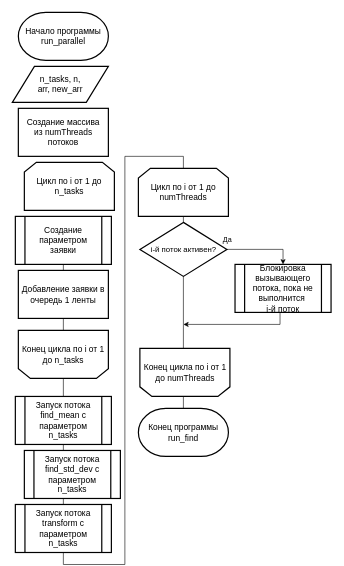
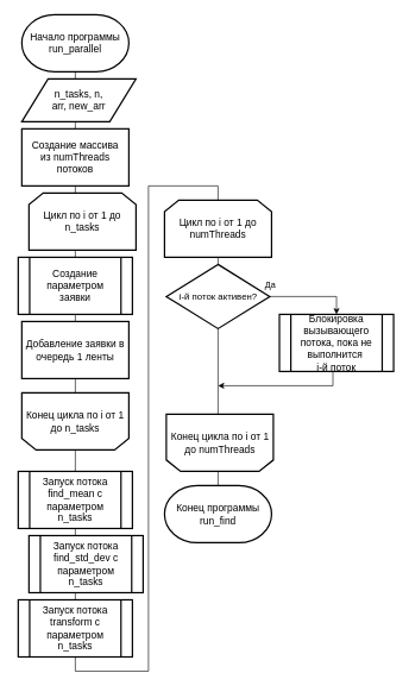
  <mxCell id="0" />
  <mxCell id="1" parent="0" />
  <mxCell id="2" style="edgeStyle=orthogonalEdgeStyle;rounded=0;orthogonalLoop=1;jettySize=auto;html=1;exitX=0.5;exitY=1;exitDx=0;exitDy=0;entryX=0.5;entryY=1;entryDx=0;entryDy=0;endArrow=none;endFill=0;entryPerimeter=0;" parent="1" source="8" edge="1"><mxGeometry relative="1" as="geometry"><mxPoint x="105" y="640" as="sourcePoint" /><mxPoint x="105" y="450" as="targetPoint" /></mxGeometry></mxCell>
+ <mxCell id="3" style="edgeStyle=orthogonalEdgeStyle;rounded=0;orthogonalLoop=1;jettySize=auto;html=1;exitX=0.5;exitY=1;exitDx=0;exitDy=0;entryX=0.5;entryY=1;entryDx=0;entryDy=0;endArrow=none;endFill=0;entryPerimeter=0;" parent="1" source="15" target="5" edge="1"><mxGeometry relative="1" as="geometry"><mxPoint x="105" y="450" as="sourcePoint" /><mxPoint x="110" y="1280" as="targetPoint" /><Array as="points"><mxPoint x="105" y="350" /><mxPoint x="105" y="350" /></Array></mxGeometry></mxCell>
  <mxCell id="4" value="Конец программы run_find" style="strokeWidth=2;html=1;shape=mxgraph.flowchart.terminator;whiteSpace=wrap;fontSize=14;" parent="1" vertex="1"><mxGeometry x="230" y="680" width="150" height="80" as="geometry" /></mxCell>
  <mxCell id="5" value="&lt;font style=&quot;font-size: 14px&quot;&gt;Начало программы run_parallel&lt;/font&gt;" style="strokeWidth=2;html=1;shape=mxgraph.flowchart.terminator;whiteSpace=wrap;fontSize=14;fontFamily=Helvetica;" parent="1" vertex="1"><mxGeometry x="30" y="20" width="150" height="80" as="geometry" /></mxCell>
  <mxCell id="6" value="Создание массива из&amp;nbsp;numThreads потоков" style="rounded=0;whiteSpace=wrap;html=1;strokeWidth=2;fontSize=14;" parent="1" vertex="1"><mxGeometry x="30" y="180" width="150" height="80" as="geometry" /></mxCell>
  <mxCell id="7" style="edgeStyle=orthogonalEdgeStyle;rounded=0;orthogonalLoop=1;jettySize=auto;html=1;exitX=0.5;exitY=0;exitDx=0;exitDy=0;entryX=0.5;entryY=0;entryDx=0;entryDy=0;endArrow=none;endFill=0;" edge="1" parent="1" source="8" target="20"><mxGeometry relative="1" as="geometry" /></mxCell>
  <mxCell id="8" value="&lt;span style=&quot;font-size: 14px&quot;&gt;Конец цикла&amp;nbsp;&lt;/span&gt;&lt;span style=&quot;font-size: 14px&quot;&gt;по i от 1 до&amp;nbsp;&lt;/span&gt;&lt;span style=&quot;font-size: 14px&quot;&gt;n_tasks&lt;/span&gt;&lt;span style=&quot;color: rgba(0 , 0 , 0 , 0) ; font-family: monospace ; font-size: 0px&quot;&gt;%3CmxGraphModel%3E%3Croot%3E%3CmxCell%20id%3D%220%22%2F%3E%3CmxCell%20id%3D%221%22%20parent%3D%220%22%2F%3E%3CmxCell%20id%3D%222%22%20value%3D%22%26lt%3Bspan%20style%3D%26quot%3Bfont-size%3A%2014px%26quot%3B%26gt%3B%D0%A6%D0%B8%D0%BA%D0%BB%20%D0%BF%D0%BE%20x%20%D0%BE%D1%82%200%20%D0%B4%D0%BE%20%D0%B7%D0%BD%D0%B0%D1%87%D0%B5%D0%BD%D0%B8%D1%8F%20%D1%88%D0%B8%D1%80%D0%B8%D0%BD%D1%8B%20%D1%8D%D0%BA%D1%80%D0%B0%D0%BD%D0%B0%26lt%3B%2Fspan%26gt%3B%22%20style%3D%22shape%3DloopLimit%3BwhiteSpace%3Dwrap%3Bhtml%3D1%3BstrokeWidth%3D2%3B%22%20vertex%3D%221%22%20parent%3D%221%22%3E%3CmxGeometry%20x%3D%22810%22%20y%3D%2252%22%20width%3D%22140%22%20height%3D%2270%22%20as%3D%22geometry%22%2F%3E%3C%2FmxCell%3E%3CmxCell%20id%3D%223%22%20value%3D%22%26lt%3Bspan%20style%3D%26quot%3Bfont-size%3A%2014px%26quot%3B%26gt%3B%D0%9A%D0%BE%D0%BD%D0%B5%D1%86%20%D1%86%D0%B8%D0%BA%D0%BB%D0%B0%26amp%3Bnbsp%3B%26lt%3B%2Fspan%26gt%3B%26lt%3Bspan%20style%3D%26quot%3Bfont-size%3A%2014px%26quot%3B%26gt%3B%D0%BF%D0%BE%20x%20%D0%BE%D1%82%200%20%D0%B4%D0%BE%20%D0%B7%D0%BD%D0%B0%D1%87%D0%B5%D0%BD%D0%B8%D1%8F%20%D1%88%D0%B8%D1%80%D0%B8%D0%BD%D1%8B%20%D1%8D%D0%BA%D1%80%D0%B0%D0%BD%D0%B0%26lt%3B%2Fspan%26gt%3B%22%20style%3D%22shape%3DloopLimit%3BwhiteSpace%3Dwrap%3Bhtml%3D1%3BstrokeWidth%3D2%3Bdirection%3Dwest%3B%22%20vertex%3D%221%22%20parent%3D%221%22%3E%3CmxGeometry%20x%3D%22810%22%20y%3D%22550%22%20width%3D%22140%22%20height%3D%2270%22%20as%3D%22geometry%22%2F%3E%3C%2FmxCell%3E%3C%2Froot%3E%3C%2FmxGraphModel%3E&lt;/span&gt;&lt;span style=&quot;color: rgba(0 , 0 , 0 , 0) ; font-family: monospace ; font-size: 0px&quot;&gt;%3CmxGraphModel%3E%3Croot%3E%3CmxCell%20id%3D%220%22%2F%3E%3CmxCell%20id%3D%221%22%20parent%3D%220%22%2F%3E%3CmxCell%20id%3D%222%22%20value%3D%22%26lt%3Bspan%20style%3D%26quot%3Bfont-size%3A%2014px%26quot%3B%26gt%3B%D0%A6%D0%B8%D0%BA%D0%BB%20%D0%BF%D0%BE%20x%20%D0%BE%D1%82%200%20%D0%B4%D0%BE%20%D0%B7%D0%BD%D0%B0%D1%87%D0%B5%D0%BD%D0%B8%D1%8F%20%D1%88%D0%B8%D1%80%D0%B8%D0%BD%D1%8B%20%D1%8D%D0%BA%D1%80%D0%B0%D0%BD%D0%B0%26lt%3B%2Fspan%26gt%3B%22%20style%3D%22shape%3DloopLimit%3BwhiteSpace%3Dwrap%3Bhtml%3D1%3BstrokeWidth%3D2%3B%22%20vertex%3D%221%22%20parent%3D%221%22%3E%3CmxGeometry%20x%3D%22810%22%20y%3D%2252%22%20width%3D%22140%22%20height%3D%2270%22%20as%3D%22geometry%22%2F%3E%3C%2FmxCell%3E%3CmxCell%20id%3D%223%22%20value%3D%22%26lt%3Bspan%20style%3D%26quot%3Bfont-size%3A%2014px%26quot%3B%26gt%3B%D0%9A%D0%BE%D0%BD%D0%B5%D1%86%20%D1%86%D0%B8%D0%BA%D0%BB%D0%B0%26amp%3Bnbsp%3B%26lt%3B%2Fspan%26gt%3B%26lt%3Bspan%20style%3D%26quot%3Bfont-size%3A%2014px%26quot%3B%26gt%3B%D0%BF%D0%BE%20x%20%D0%BE%D1%82%200%20%D0%B4%D0%BE%20%D0%B7%D0%BD%D0%B0%D1%87%D0%B5%D0%BD%D0%B8%D1%8F%20%D1%88%D0%B8%D1%80%D0%B8%D0%BD%D1%8B%20%D1%8D%D0%BA%D1%80%D0%B0%D0%BD%D0%B0%26lt%3B%2Fspan%26gt%3B%22%20style%3D%22shape%3DloopLimit%3BwhiteSpace%3Dwrap%3Bhtml%3D1%3BstrokeWidth%3D2%3Bdirection%3Dwest%3B%22%20vertex%3D%221%22%20parent%3D%221%22%3E%3CmxGeometry%20x%3D%22810%22%20y%3D%22550%22%20width%3D%22140%22%20height%3D%2270%22%20as%3D%22geometry%22%2F%3E%3C%2FmxCell%3E%3C%2Froot%3E%3C%2FmxGraphModel%3E&lt;/span&gt;" style="shape=loopLimit;whiteSpace=wrap;html=1;strokeWidth=2;direction=west;" parent="1" vertex="1"><mxGeometry x="30" y="550" width="150" height="80" as="geometry" /></mxCell>
  <mxCell id="9" value="Добавление заявки в очередь 1 ленты" style="rounded=0;whiteSpace=wrap;html=1;strokeWidth=2;fontSize=14;" parent="1" vertex="1"><mxGeometry x="30" y="450" width="150" height="80" as="geometry" /></mxCell>
  <mxCell id="10" value="&lt;span style=&quot;font-size: 14px&quot;&gt;Цикл по i от 1 до n_tasks&lt;/span&gt;" style="shape=loopLimit;whiteSpace=wrap;html=1;strokeWidth=2;" parent="1" vertex="1"><mxGeometry x="40" y="270" width="150" height="80" as="geometry" /></mxCell>
  <mxCell id="11" value="&lt;span style=&quot;font-size: 14px&quot;&gt;Цикл по i от 1 до numThreads&lt;/span&gt;&lt;span style=&quot;color: rgba(0 , 0 , 0 , 0) ; font-family: monospace ; font-size: 0px&quot;&gt;%3CmxGraphModel%3E%3Croot%3E%3CmxCell%20id%3D%220%22%2F%3E%3CmxCell%20id%3D%221%22%20parent%3D%220%22%2F%3E%3CmxCell%20id%3D%222%22%20value%3D%22%26lt%3Bspan%20style%3D%26quot%3Bfont-size%3A%2014px%26quot%3B%26gt%3B%D0%A6%D0%B8%D0%BA%D0%BB%20%D0%BF%D0%BE%20x%20%D0%BE%D1%82%200%20%D0%B4%D0%BE%20%D0%B7%D0%BD%D0%B0%D1%87%D0%B5%D0%BD%D0%B8%D1%8F%20%D1%88%D0%B8%D1%80%D0%B8%D0%BD%D1%8B%20%D1%8D%D0%BA%D1%80%D0%B0%D0%BD%D0%B0%26lt%3B%2Fspan%26gt%3B%22%20style%3D%22shape%3DloopLimit%3BwhiteSpace%3Dwrap%3Bhtml%3D1%3BstrokeWidth%3D2%3B%22%20vertex%3D%221%22%20parent%3D%221%22%3E%3CmxGeometry%20x%3D%22810%22%20y%3D%2252%22%20width%3D%22140%22%20height%3D%2270%22%20as%3D%22geometry%22%2F%3E%3C%2FmxCell%3E%3CmxCell%20id%3D%223%22%20value%3D%22%26lt%3Bspan%20style%3D%26quot%3Bfont-size%3A%2014px%26quot%3B%26gt%3B%D0%9A%D0%BE%D0%BD%D0%B5%D1%86%20%D1%86%D0%B8%D0%BA%D0%BB%D0%B0%26amp%3Bnbsp%3B%26lt%3B%2Fspan%26gt%3B%26lt%3Bspan%20style%3D%26quot%3Bfont-size%3A%2014px%26quot%3B%26gt%3B%D0%BF%D0%BE%20x%20%D0%BE%D1%82%200%20%D0%B4%D0%BE%20%D0%B7%D0%BD%D0%B0%D1%87%D0%B5%D0%BD%D0%B8%D1%8F%20%D1%88%D0%B8%D1%80%D0%B8%D0%BD%D1%8B%20%D1%8D%D0%BA%D1%80%D0%B0%D0%BD%D0%B0%26lt%3B%2Fspan%26gt%3B%22%20style%3D%22shape%3DloopLimit%3BwhiteSpace%3Dwrap%3Bhtml%3D1%3BstrokeWidth%3D2%3Bdirection%3Dwest%3B%22%20vertex%3D%221%22%20parent%3D%221%22%3E%3CmxGeometry%20x%3D%22810%22%20y%3D%22550%22%20width%3D%22140%22%20height%3D%2270%22%20as%3D%22geometry%22%2F%3E%3C%2FmxCell%3E%3C%2Froot%3E%3C%2FmxGraphModel%3E&lt;/span&gt;&lt;span style=&quot;color: rgba(0 , 0 , 0 , 0) ; font-family: monospace ; font-size: 0px&quot;&gt;%3CmxGraphModel%3E%3Croot%3E%3CmxCell%20id%3D%220%22%2F%3E%3CmxCell%20id%3D%221%22%20parent%3D%220%22%2F%3E%3CmxCell%20id%3D%222%22%20value%3D%22%26lt%3Bspan%20style%3D%26quot%3Bfont-size%3A%2014px%26quot%3B%26gt%3B%D0%A6%D0%B8%D0%BA%D0%BB%20%D0%BF%D0%BE%20x%20%D0%BE%D1%82%200%20%D0%B4%D0%BE%20%D0%B7%D0%BD%D0%B0%D1%87%D0%B5%D0%BD%D0%B8%D1%8F%20%D1%88%D0%B8%D1%80%D0%B8%D0%BD%D1%8B%20%D1%8D%D0%BA%D1%80%D0%B0%D0%BD%D0%B0%26lt%3B%2Fspan%26gt%3B%22%20style%3D%22shape%3DloopLimit%3BwhiteSpace%3Dwrap%3Bhtml%3D1%3BstrokeWidth%3D2%3B%22%20vertex%3D%221%22%20parent%3D%221%22%3E%3CmxGeometry%20x%3D%22810%22%20y%3D%2252%22%20width%3D%22140%22%20height%3D%2270%22%20as%3D%22geometry%22%2F%3E%3C%2FmxCell%3E%3CmxCell%20id%3D%223%22%20value%3D%22%26lt%3Bspan%20style%3D%26quot%3Bfont-size%3A%2014px%26quot%3B%26gt%3B%D0%9A%D0%BE%D0%BD%D0%B5%D1%86%20%D1%86%D0%B8%D0%BA%D0%BB%D0%B0%26amp%3Bnbsp%3B%26lt%3B%2Fspan%26gt%3B%26lt%3Bspan%20style%3D%26quot%3Bfont-size%3A%2014px%26quot%3B%26gt%3B%D0%BF%D0%BE%20x%20%D0%BE%D1%82%200%20%D0%B4%D0%BE%20%D0%B7%D0%BD%D0%B0%D1%87%D0%B5%D0%BD%D0%B8%D1%8F%20%D1%88%D0%B8%D1%80%D0%B8%D0%BD%D1%8B%20%D1%8D%D0%BA%D1%80%D0%B0%D0%BD%D0%B0%26lt%3B%2Fspan%26gt%3B%22%20style%3D%22shape%3DloopLimit%3BwhiteSpace%3Dwrap%3Bhtml%3D1%3BstrokeWidth%3D2%3Bdirection%3Dwest%3B%22%20vertex%3D%221%22%20parent%3D%221%22%3E%3CmxGeometry%20x%3D%22810%22%20y%3D%22550%22%20width%3D%22140%22%20height%3D%2270%22%20as%3D%22geometry%22%2F%3E%3C%2FmxCell%3E%3C%2Froot%3E%3C%2FmxGraphModel%3E&lt;/span&gt;" style="shape=loopLimit;whiteSpace=wrap;html=1;strokeWidth=2;" parent="1" vertex="1"><mxGeometry x="230" y="280" width="150" height="80" as="geometry" /></mxCell>
- <mxCell id="12" value="&lt;font style=&quot;font-size: 14px&quot;&gt;n_tasks, n, &lt;br&gt;arr, new_arr&lt;br&gt;&lt;/font&gt;" style="shape=parallelogram;html=1;strokeWidth=2;perimeter=parallelogramPerimeter;whiteSpace=wrap;rounded=0;arcSize=12;size=0.23;fontSize=13;" parent="1" vertex="1"><mxGeometry x="20" y="110" width="160" height="60" as="geometry" /></mxCell>
+ <mxCell id="12" value="&lt;font style=&quot;font-size: 14px&quot;&gt;n_tasks, n, &lt;br&gt;arr, new_arr&lt;br&gt;&lt;/font&gt;" style="shape=parallelogram;html=1;strokeWidth=2;perimeter=parallelogramPerimeter;whiteSpace=wrap;rounded=0;arcSize=12;size=0.23;fontSize=13;" parent="1" vertex="1"><mxGeometry x="30" y="110" width="160" height="60" as="geometry" /></mxCell>
  <mxCell id="13" style="edgeStyle=orthogonalEdgeStyle;rounded=0;orthogonalLoop=1;jettySize=auto;html=1;exitX=0.5;exitY=1;exitDx=0;exitDy=0;endArrow=classic;endFill=1;" edge="1" parent="1"><mxGeometry relative="1" as="geometry"><mxPoint x="305" y="540" as="targetPoint" /><mxPoint x="466" y="520" as="sourcePoint" /><Array as="points"><mxPoint x="466" y="540" /><mxPoint x="305" y="540" /></Array></mxGeometry></mxCell>
  <mxCell id="14" value="Блокировка вызывающего потока, пока не выполнится&amp;nbsp;&lt;br&gt;i-й поток&lt;br&gt;" style="shape=process;whiteSpace=wrap;html=1;backgroundOutline=1;strokeWidth=2;fontSize=14;" parent="1" vertex="1"><mxGeometry x="391" y="440" width="160" height="80" as="geometry" /></mxCell>
  <mxCell id="15" value="Создание параметром заявки" style="shape=process;whiteSpace=wrap;html=1;backgroundOutline=1;strokeWidth=2;fontSize=14;" vertex="1" parent="1"><mxGeometry x="25" y="360" width="160" height="80" as="geometry" /></mxCell>
  <mxCell id="16" style="edgeStyle=orthogonalEdgeStyle;rounded=0;orthogonalLoop=1;jettySize=auto;html=1;exitX=0.5;exitY=1;exitDx=0;exitDy=0;entryX=0.5;entryY=1;entryDx=0;entryDy=0;endArrow=none;endFill=0;entryPerimeter=0;" edge="1" parent="1" target="15"><mxGeometry relative="1" as="geometry"><mxPoint x="105" y="450" as="sourcePoint" /><mxPoint x="105" y="100" as="targetPoint" /><Array as="points" /></mxGeometry></mxCell>
  <mxCell id="17" value="Запуск потока find_mean с параметром n_tasks" style="shape=process;whiteSpace=wrap;html=1;backgroundOutline=1;strokeWidth=2;fontSize=14;" vertex="1" parent="1"><mxGeometry x="25" y="660" width="160" height="80" as="geometry" /></mxCell>
  <mxCell id="18" value="Запуск потока find_std_dev с параметром n_tasks" style="shape=process;whiteSpace=wrap;html=1;backgroundOutline=1;strokeWidth=2;fontSize=14;" vertex="1" parent="1"><mxGeometry x="40" y="750" width="160" height="80" as="geometry" /></mxCell>
  <mxCell id="19" style="edgeStyle=orthogonalEdgeStyle;rounded=0;orthogonalLoop=1;jettySize=auto;html=1;exitX=0.5;exitY=1;exitDx=0;exitDy=0;entryX=0.5;entryY=0;entryDx=0;entryDy=0;endArrow=none;endFill=0;" edge="1" parent="1" source="20" target="11"><mxGeometry relative="1" as="geometry" /></mxCell>
  <mxCell id="20" value="Запуск потока transform с параметром n_tasks" style="shape=process;whiteSpace=wrap;html=1;backgroundOutline=1;strokeWidth=2;fontSize=14;" vertex="1" parent="1"><mxGeometry x="25" y="840" width="160" height="80" as="geometry" /></mxCell>
  <mxCell id="21" value="Да" style="edgeStyle=orthogonalEdgeStyle;rounded=0;orthogonalLoop=1;jettySize=auto;html=1;entryX=0.5;entryY=0;entryDx=0;entryDy=0;endArrow=classic;endFill=1;fontSize=12;" edge="1" parent="1" source="23" target="14"><mxGeometry x="-1" y="15" relative="1" as="geometry"><mxPoint as="offset" /></mxGeometry></mxCell>
  <mxCell id="22" style="edgeStyle=orthogonalEdgeStyle;rounded=0;orthogonalLoop=1;jettySize=auto;html=1;exitX=0.5;exitY=1;exitDx=0;exitDy=0;endArrow=none;endFill=0;" edge="1" parent="1" source="23" target="4"><mxGeometry relative="1" as="geometry" /></mxCell>
  <mxCell id="23" value="i-й поток активен?" style="rhombus;whiteSpace=wrap;html=1;strokeWidth=2;fontSize=13;" vertex="1" parent="1"><mxGeometry x="232.5" y="370" width="145" height="90" as="geometry" /></mxCell>
  <mxCell id="24" style="edgeStyle=orthogonalEdgeStyle;rounded=0;orthogonalLoop=1;jettySize=auto;html=1;exitX=0.5;exitY=1;exitDx=0;exitDy=0;entryX=0.5;entryY=0;entryDx=0;entryDy=0;entryPerimeter=0;endArrow=none;endFill=0;" edge="1" parent="1" source="11" target="23"><mxGeometry relative="1" as="geometry"><mxPoint x="305" y="360" as="sourcePoint" /><mxPoint x="305" y="610" as="targetPoint" /></mxGeometry></mxCell>
  <mxCell id="25" value="&lt;span style=&quot;font-size: 14px&quot;&gt;Конец цикла&amp;nbsp;&lt;/span&gt;&lt;span style=&quot;font-size: 14px&quot;&gt;по i от 1 до numThreads&lt;/span&gt;&lt;span style=&quot;color: rgba(0 , 0 , 0 , 0) ; font-family: monospace ; font-size: 0px&quot;&gt;%3CmxGraphModel%3E%3Croot%3E%3CmxCell%20id%3D%220%22%2F%3E%3CmxCell%20id%3D%221%22%20parent%3D%220%22%2F%3E%3CmxCell%20id%3D%222%22%20value%3D%22%26lt%3Bspan%20style%3D%26quot%3Bfont-size%3A%2014px%26quot%3B%26gt%3B%D0%A6%D0%B8%D0%BA%D0%BB%20%D0%BF%D0%BE%20x%20%D0%BE%D1%82%200%20%D0%B4%D0%BE%20%D0%B7%D0%BD%D0%B0%D1%87%D0%B5%D0%BD%D0%B8%D1%8F%20%D1%88%D0%B8%D1%80%D0%B8%D0%BD%D1%8B%20%D1%8D%D0%BA%D1%80%D0%B0%D0%BD%D0%B0%26lt%3B%2Fspan%26gt%3B%22%20style%3D%22shape%3DloopLimit%3BwhiteSpace%3Dwrap%3Bhtml%3D1%3BstrokeWidth%3D2%3B%22%20vertex%3D%221%22%20parent%3D%221%22%3E%3CmxGeometry%20x%3D%22810%22%20y%3D%2252%22%20width%3D%22140%22%20height%3D%2270%22%20as%3D%22geometry%22%2F%3E%3C%2FmxCell%3E%3CmxCell%20id%3D%223%22%20value%3D%22%26lt%3Bspan%20style%3D%26quot%3Bfont-size%3A%2014px%26quot%3B%26gt%3B%D0%9A%D0%BE%D0%BD%D0%B5%D1%86%20%D1%86%D0%B8%D0%BA%D0%BB%D0%B0%26amp%3Bnbsp%3B%26lt%3B%2Fspan%26gt%3B%26lt%3Bspan%20style%3D%26quot%3Bfont-size%3A%2014px%26quot%3B%26gt%3B%D0%BF%D0%BE%20x%20%D0%BE%D1%82%200%20%D0%B4%D0%BE%20%D0%B7%D0%BD%D0%B0%D1%87%D0%B5%D0%BD%D0%B8%D1%8F%20%D1%88%D0%B8%D1%80%D0%B8%D0%BD%D1%8B%20%D1%8D%D0%BA%D1%80%D0%B0%D0%BD%D0%B0%26lt%3B%2Fspan%26gt%3B%22%20style%3D%22shape%3DloopLimit%3BwhiteSpace%3Dwrap%3Bhtml%3D1%3BstrokeWidth%3D2%3Bdirection%3Dwest%3B%22%20vertex%3D%221%22%20parent%3D%221%22%3E%3CmxGeometry%20x%3D%22810%22%20y%3D%22550%22%20width%3D%22140%22%20height%3D%2270%22%20as%3D%22geometry%22%2F%3E%3C%2FmxCell%3E%3C%2Froot%3E%3C%2FmxGraphModel%3E&lt;/span&gt;&lt;span style=&quot;color: rgba(0 , 0 , 0 , 0) ; font-family: monospace ; font-size: 0px&quot;&gt;%3CmxGraphModel%3E%3Croot%3E%3CmxCell%20id%3D%220%22%2F%3E%3CmxCell%20id%3D%221%22%20parent%3D%220%22%2F%3E%3CmxCell%20id%3D%222%22%20value%3D%22%26lt%3Bspan%20style%3D%26quot%3Bfont-size%3A%2014px%26quot%3B%26gt%3B%D0%A6%D0%B8%D0%BA%D0%BB%20%D0%BF%D0%BE%20x%20%D0%BE%D1%82%200%20%D0%B4%D0%BE%20%D0%B7%D0%BD%D0%B0%D1%87%D0%B5%D0%BD%D0%B8%D1%8F%20%D1%88%D0%B8%D1%80%D0%B8%D0%BD%D1%8B%20%D1%8D%D0%BA%D1%80%D0%B0%D0%BD%D0%B0%26lt%3B%2Fspan%26gt%3B%22%20style%3D%22shape%3DloopLimit%3BwhiteSpace%3Dwrap%3Bhtml%3D1%3BstrokeWidth%3D2%3B%22%20vertex%3D%221%22%20parent%3D%221%22%3E%3CmxGeometry%20x%3D%22810%22%20y%3D%2252%22%20width%3D%22140%22%20height%3D%2270%22%20as%3D%22geometry%22%2F%3E%3C%2FmxCell%3E%3CmxCell%20id%3D%223%22%20value%3D%22%26lt%3Bspan%20style%3D%26quot%3Bfont-size%3A%2014px%26quot%3B%26gt%3B%D0%9A%D0%BE%D0%BD%D0%B5%D1%86%20%D1%86%D0%B8%D0%BA%D0%BB%D0%B0%26amp%3Bnbsp%3B%26lt%3B%2Fspan%26gt%3B%26lt%3Bspan%20style%3D%26quot%3Bfont-size%3A%2014px%26quot%3B%26gt%3B%D0%BF%D0%BE%20x%20%D0%BE%D1%82%200%20%D0%B4%D0%BE%20%D0%B7%D0%BD%D0%B0%D1%87%D0%B5%D0%BD%D0%B8%D1%8F%20%D1%88%D0%B8%D1%80%D0%B8%D0%BD%D1%8B%20%D1%8D%D0%BA%D1%80%D0%B0%D0%BD%D0%B0%26lt%3B%2Fspan%26gt%3B%22%20style%3D%22shape%3DloopLimit%3BwhiteSpace%3Dwrap%3Bhtml%3D1%3BstrokeWidth%3D2%3Bdirection%3Dwest%3B%22%20vertex%3D%221%22%20parent%3D%221%22%3E%3CmxGeometry%20x%3D%22810%22%20y%3D%22550%22%20width%3D%22140%22%20height%3D%2270%22%20as%3D%22geometry%22%2F%3E%3C%2FmxCell%3E%3C%2Froot%3E%3C%2FmxGraphModel%3E&lt;/span&gt;" style="shape=loopLimit;whiteSpace=wrap;html=1;strokeWidth=2;direction=west;" parent="1" vertex="1"><mxGeometry x="232.5" y="580" width="150" height="80" as="geometry" /></mxCell>
